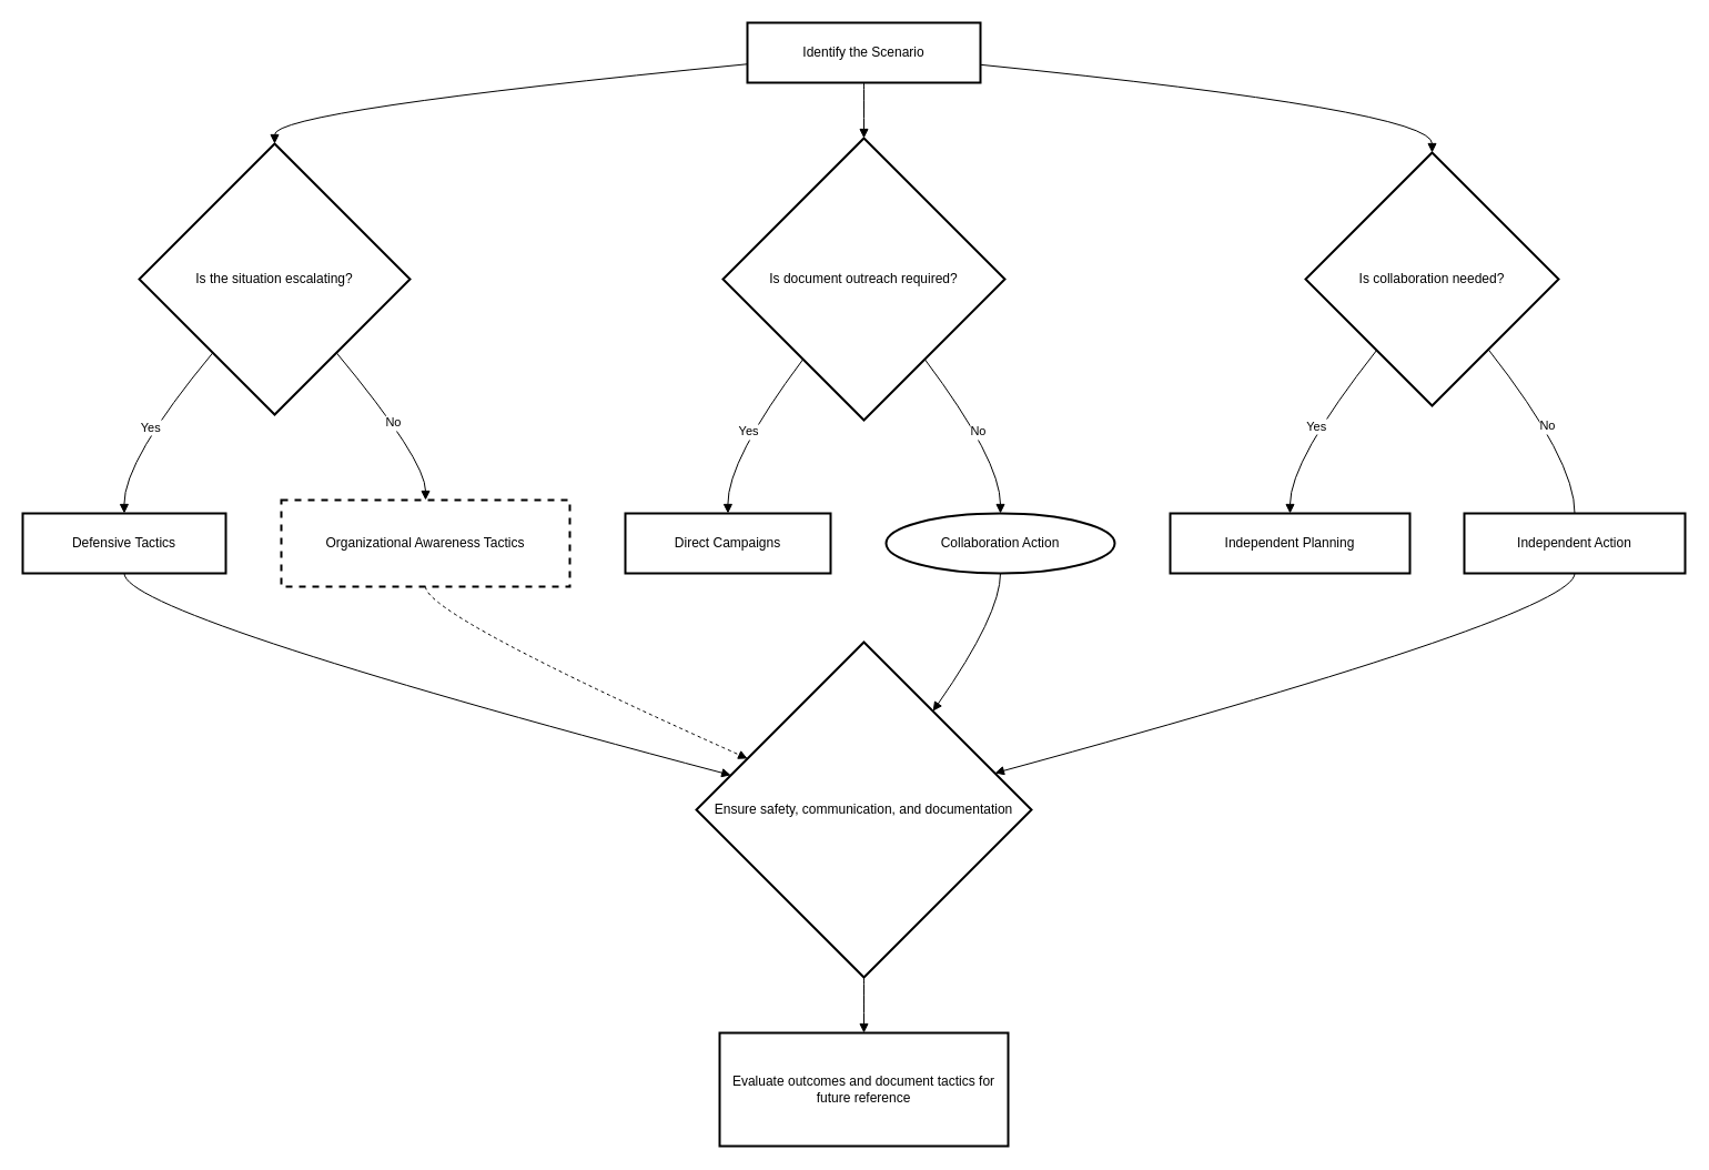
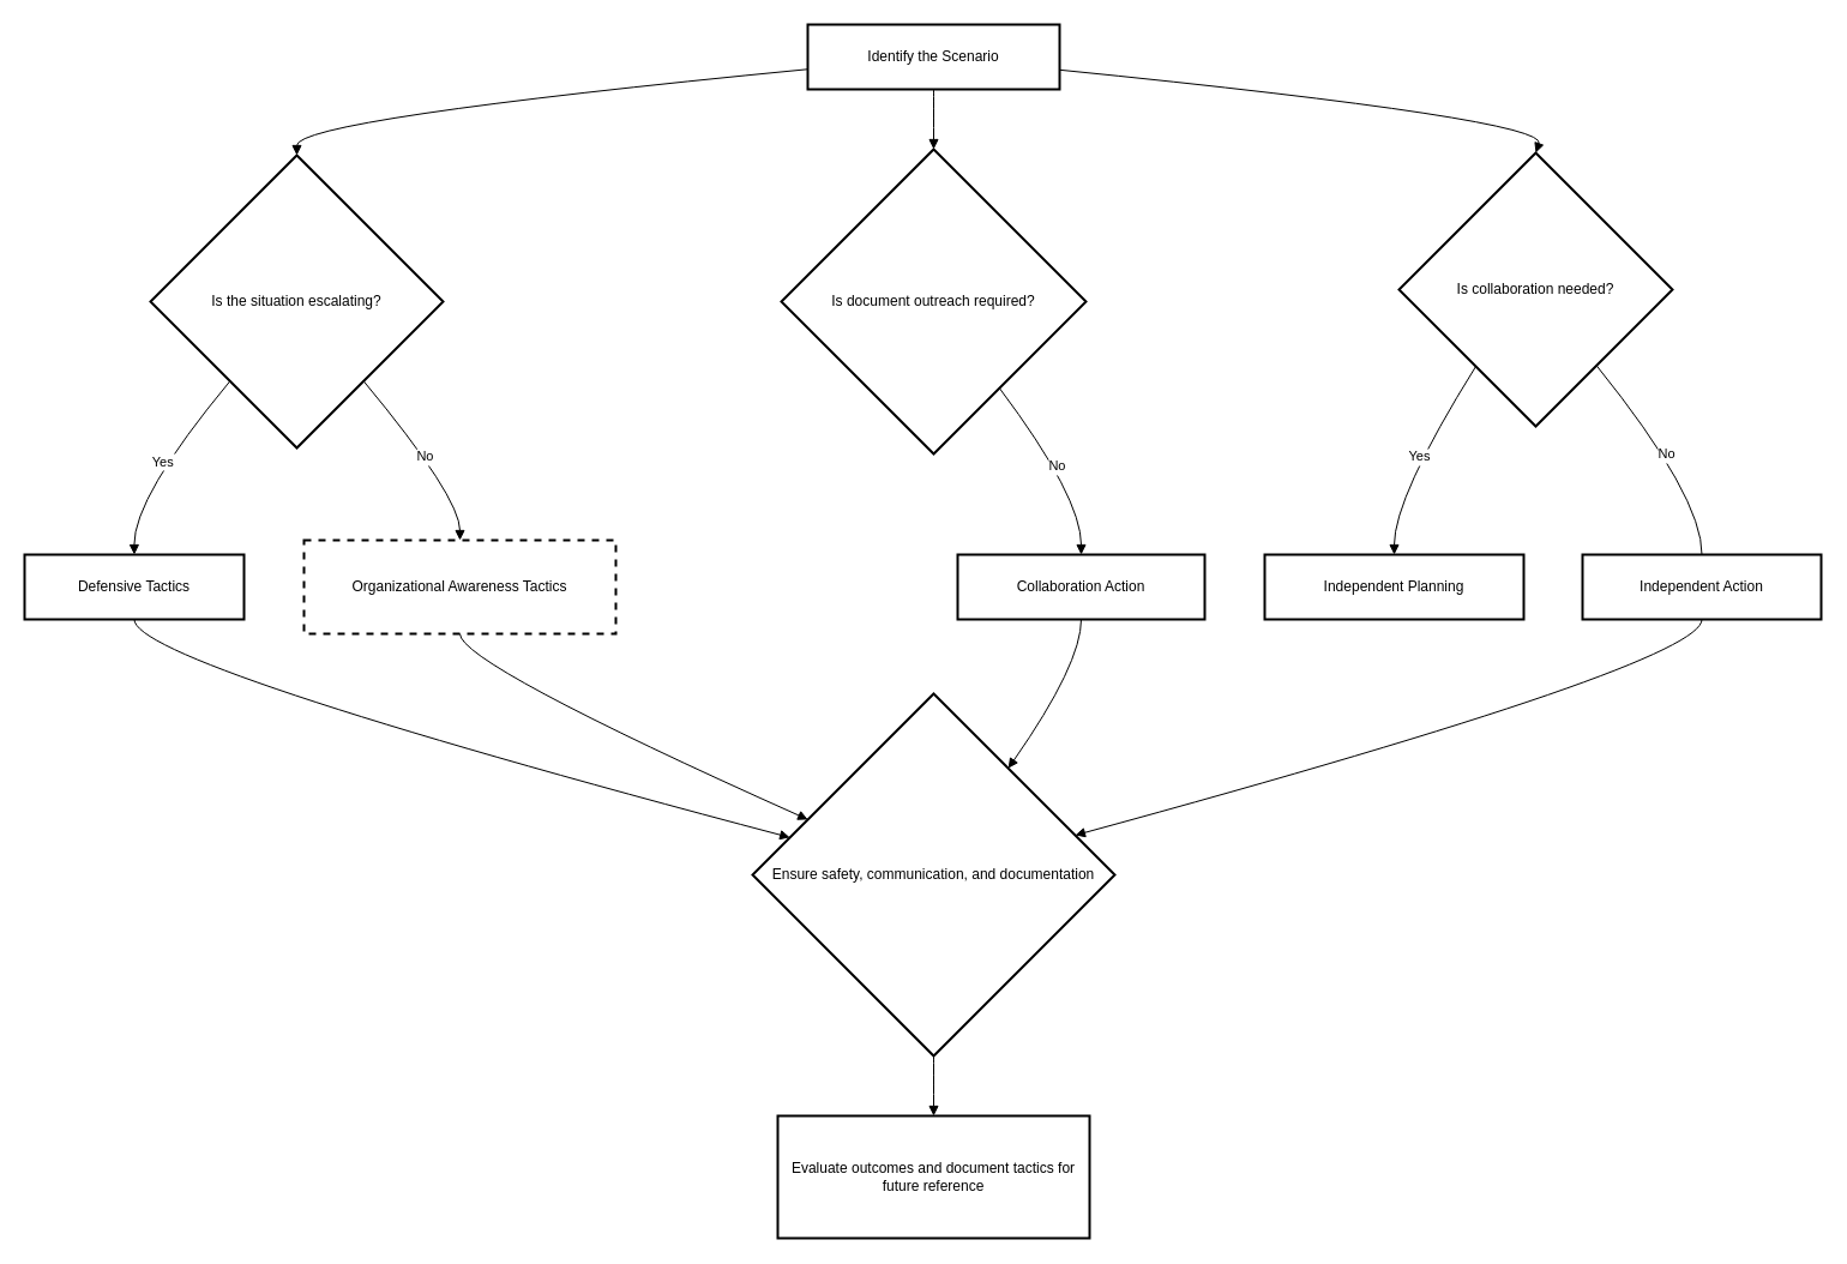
  <mxCell id="0" />
  <mxCell id="1" parent="0" />
  <mxCell id="2" value="Identify the Scenario" style="whiteSpace=wrap;strokeWidth=2;" vertex="1" parent="1"><mxGeometry x="673" y="20" width="210" height="54" as="geometry" /></mxCell>
  <mxCell id="3" value="Is the situation escalating?" style="rhombus;strokeWidth=2;whiteSpace=wrap;" vertex="1" parent="1"><mxGeometry x="125" y="129" width="244" height="244" as="geometry" /></mxCell>
  <mxCell id="4" value="Is document outreach required?" style="rhombus;strokeWidth=2;whiteSpace=wrap;" vertex="1" parent="1"><mxGeometry x="651" y="124" width="254" height="254" as="geometry" /></mxCell>
- <mxCell id="5" value="Is collaboration needed?" style="rhombus;strokeWidth=2;whiteSpace=wrap;" vertex="1" parent="1"><mxGeometry x="1176" y="137" width="228" height="228" as="geometry" /></mxCell>
+ <mxCell id="5" value="Is collaboration needed?" style="rhombus;strokeWidth=2;whiteSpace=wrap;" vertex="1" parent="1"><mxGeometry x="1166" y="127" width="228" height="228" as="geometry" /></mxCell>
  <mxCell id="6" value="Defensive Tactics" style="whiteSpace=wrap;strokeWidth=2;" vertex="1" parent="1"><mxGeometry x="20" y="462" width="183" height="54" as="geometry" /></mxCell>
  <mxCell id="7" value="Organizational Awareness Tactics" style="whiteSpace=wrap;strokeWidth=2;dashed=1;" vertex="1" parent="1"><mxGeometry x="253" y="450" width="260" height="78" as="geometry" /></mxCell>
- <mxCell id="8" value="Direct Campaigns" style="whiteSpace=wrap;strokeWidth=2;" vertex="1" parent="1"><mxGeometry x="563" y="462" width="185" height="54" as="geometry" /></mxCell>
- <mxCell id="9" value="Collaboration Action" style="ellipse;whiteSpace=wrap;strokeWidth=2;" vertex="1" parent="1"><mxGeometry x="798" y="462" width="206" height="54" as="geometry" /></mxCell>
+ <mxCell id="9" value="Collaboration Action" style="whiteSpace=wrap;strokeWidth=2;" vertex="1" parent="1"><mxGeometry x="798" y="462" width="206" height="54" as="geometry" /></mxCell>
  <mxCell id="10" value="Independent Planning" style="whiteSpace=wrap;strokeWidth=2;" vertex="1" parent="1"><mxGeometry x="1054" y="462" width="216" height="54" as="geometry" /></mxCell>
  <mxCell id="11" value="Independent Action" style="whiteSpace=wrap;strokeWidth=2;" vertex="1" parent="1"><mxGeometry x="1319" y="462" width="199" height="54" as="geometry" /></mxCell>
  <mxCell id="12" value="Ensure safety, communication, and documentation" style="rhombus;strokeWidth=2;whiteSpace=wrap;" vertex="1" parent="1"><mxGeometry x="627" y="578" width="302" height="302" as="geometry" /></mxCell>
  <mxCell id="13" value="Evaluate outcomes and document tactics for future reference" style="whiteSpace=wrap;strokeWidth=2;" vertex="1" parent="1"><mxGeometry x="648" y="930" width="260" height="102" as="geometry" /></mxCell>
  <mxCell id="14" value="" style="curved=1;startArrow=none;endArrow=block;exitX=0;exitY=0.69;entryX=0.5;entryY=0;" edge="1" parent="1" source="2" target="3"><mxGeometry relative="1" as="geometry"><Array as="points"><mxPoint x="247" y="99" /></Array></mxGeometry></mxCell>
  <mxCell id="15" value="" style="curved=1;startArrow=none;endArrow=block;exitX=0.5;exitY=1;entryX=0.5;entryY=0;" edge="1" parent="1" source="2" target="4"><mxGeometry relative="1" as="geometry"><Array as="points" /></mxGeometry></mxCell>
  <mxCell id="16" value="" style="curved=1;startArrow=none;endArrow=block;exitX=1;exitY=0.7;entryX=0.5;entryY=0;" edge="1" parent="1" source="2" target="5"><mxGeometry relative="1" as="geometry"><Array as="points"><mxPoint x="1290" y="99" /></Array></mxGeometry></mxCell>
  <mxCell id="17" value="Yes" style="curved=1;startArrow=none;endArrow=block;exitX=0.08;exitY=1;entryX=0.5;entryY=0;" edge="1" parent="1" source="3" target="6"><mxGeometry relative="1" as="geometry"><Array as="points"><mxPoint x="111" y="414" /></Array></mxGeometry></mxCell>
  <mxCell id="18" value="No" style="curved=1;startArrow=none;endArrow=block;exitX=0.92;exitY=1;entryX=0.5;entryY=0;" edge="1" parent="1" source="3" target="7"><mxGeometry relative="1" as="geometry"><Array as="points"><mxPoint x="383" y="414" /></Array></mxGeometry></mxCell>
- <mxCell id="19" value="Yes" style="curved=1;startArrow=none;endArrow=block;exitX=0.12;exitY=1;entryX=0.5;entryY=0;" edge="1" parent="1" source="4" target="8"><mxGeometry relative="1" as="geometry"><Array as="points"><mxPoint x="655" y="414" /></Array></mxGeometry></mxCell>
  <mxCell id="20" value="No" style="curved=1;startArrow=none;endArrow=block;exitX=0.88;exitY=1;entryX=0.5;entryY=0;" edge="1" parent="1" source="4" target="9"><mxGeometry relative="1" as="geometry"><Array as="points"><mxPoint x="901" y="414" /></Array></mxGeometry></mxCell>
  <mxCell id="21" value="Yes" style="curved=1;startArrow=none;endArrow=block;exitX=0.11;exitY=1;entryX=0.5;entryY=0;" edge="1" parent="1" source="5" target="10"><mxGeometry relative="1" as="geometry"><Array as="points"><mxPoint x="1162" y="414" /></Array></mxGeometry></mxCell>
  <mxCell id="22" value="No" style="curved=1;startArrow=none;endArrow=none;exitX=0.9;exitY=1;entryX=0.5;entryY=0;" edge="1" parent="1" source="5" target="11"><mxGeometry relative="1" as="geometry"><Array as="points"><mxPoint x="1419" y="414" /></Array></mxGeometry></mxCell>
  <mxCell id="23" value="" style="curved=1;startArrow=none;endArrow=block;exitX=0.5;exitY=1;entryX=0;entryY=0.37;" edge="1" parent="1" source="6" target="12"><mxGeometry relative="1" as="geometry"><Array as="points"><mxPoint x="111" y="553" /></Array></mxGeometry></mxCell>
- <mxCell id="24" value="" style="curved=1;startArrow=none;endArrow=block;exitX=0.5;exitY=1;entryX=0;entryY=0.28;dashed=1;" edge="1" parent="1" source="7" target="12"><mxGeometry relative="1" as="geometry"><Array as="points"><mxPoint x="383" y="553" /></Array></mxGeometry></mxCell>
+ <mxCell id="24" value="" style="curved=1;startArrow=none;endArrow=block;exitX=0.5;exitY=1;entryX=0;entryY=0.28;" edge="1" parent="1" source="7" target="12"><mxGeometry relative="1" as="geometry"><Array as="points"><mxPoint x="383" y="553" /></Array></mxGeometry></mxCell>
  <mxCell id="25" value="" style="curved=1;startArrow=none;endArrow=block;exitX=0.5;exitY=1;entryX=0.85;entryY=0;" edge="1" parent="1" source="9" target="12"><mxGeometry relative="1" as="geometry"><Array as="points"><mxPoint x="901" y="553" /></Array></mxGeometry></mxCell>
  <mxCell id="26" value="" style="curved=1;startArrow=none;endArrow=block;exitX=0.5;exitY=1;entryX=1;entryY=0.36;" edge="1" parent="1" source="11" target="12"><mxGeometry relative="1" as="geometry"><Array as="points"><mxPoint x="1419" y="553" /></Array></mxGeometry></mxCell>
  <mxCell id="27" value="" style="curved=1;startArrow=none;endArrow=block;exitX=0.5;exitY=1;entryX=0.5;entryY=0;" edge="1" parent="1" source="12" target="13"><mxGeometry relative="1" as="geometry"><Array as="points" /></mxGeometry></mxCell>
